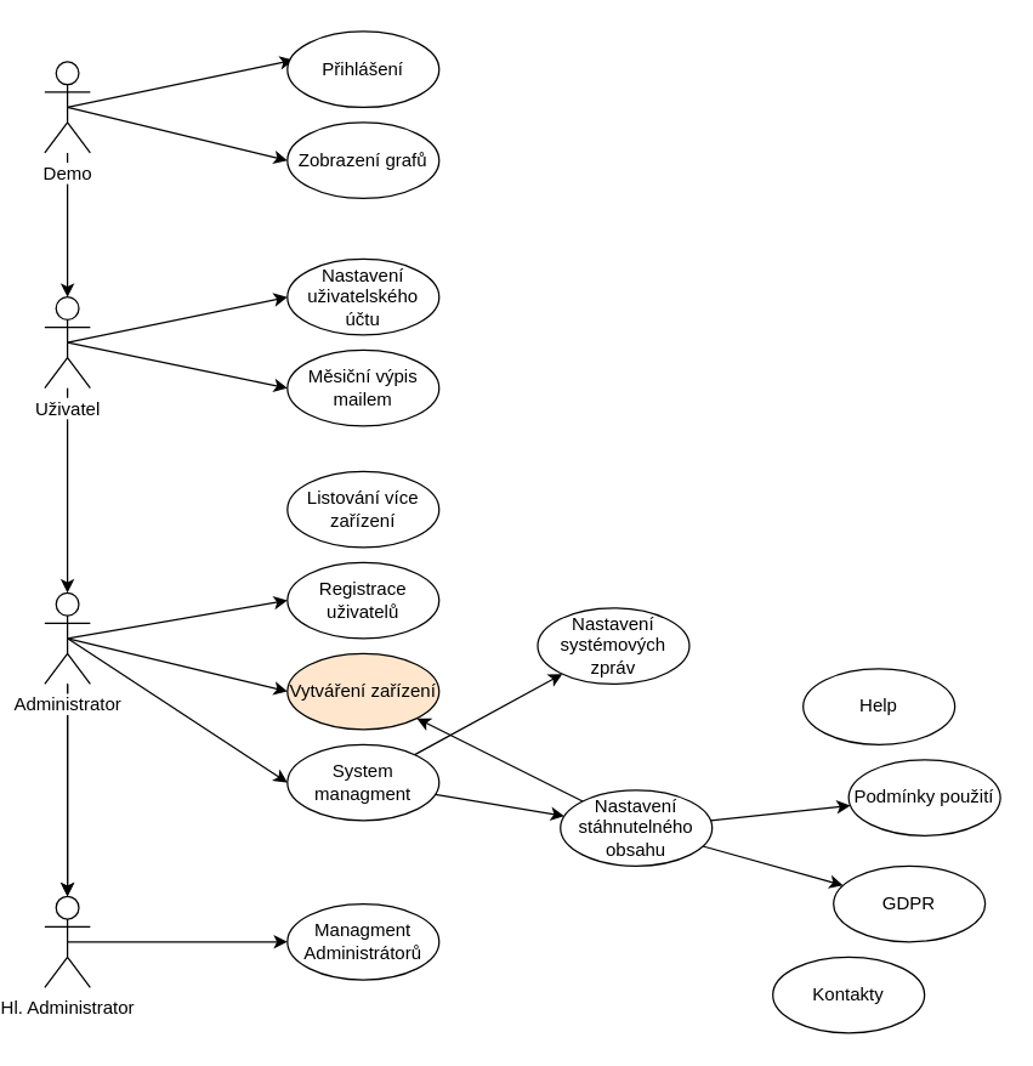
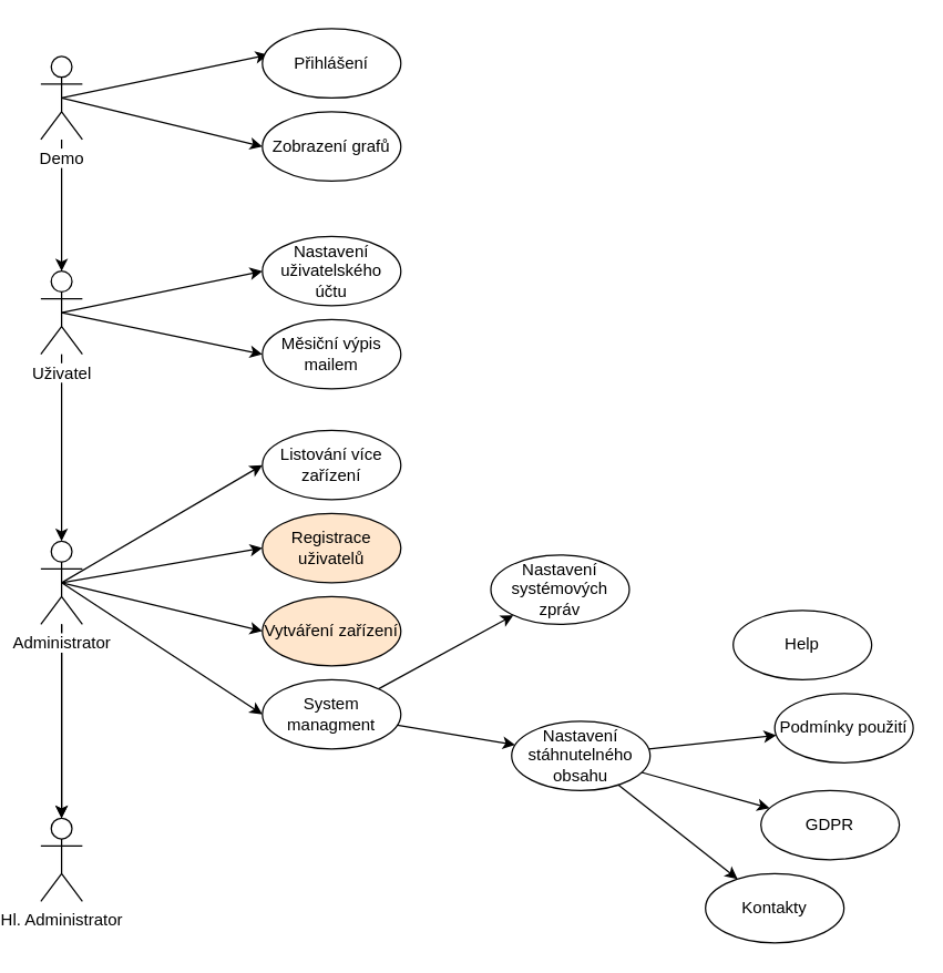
  <mxCell id="0" />
  <mxCell id="1" parent="0" />
  <mxCell id="2" value="" style="edgeStyle=orthogonalEdgeStyle;rounded=0;orthogonalLoop=1;jettySize=auto;html=1;" parent="1" source="5" target="9" edge="1"><mxGeometry relative="1" as="geometry" /></mxCell>
  <mxCell id="3" style="edgeStyle=none;rounded=0;orthogonalLoop=1;jettySize=auto;html=1;exitX=0.5;exitY=0.5;exitDx=0;exitDy=0;exitPerimeter=0;entryX=0;entryY=0.5;entryDx=0;entryDy=0;" edge="1" parent="1" source="5" target="20"><mxGeometry relative="1" as="geometry" /></mxCell>
  <mxCell id="4" style="edgeStyle=none;rounded=0;orthogonalLoop=1;jettySize=auto;html=1;exitX=0.5;exitY=0.5;exitDx=0;exitDy=0;exitPerimeter=0;entryX=0.04;entryY=0.376;entryDx=0;entryDy=0;entryPerimeter=0;" edge="1" parent="1" source="5" target="19"><mxGeometry relative="1" as="geometry" /></mxCell>
  <mxCell id="5" value="Demo" style="shape=umlActor;verticalLabelPosition=bottom;labelBackgroundColor=#ffffff;verticalAlign=top;html=1;outlineConnect=0;" parent="1" vertex="1"><mxGeometry x="20" y="40" width="30" height="60" as="geometry" /></mxCell>
  <mxCell id="6" value="" style="edgeStyle=orthogonalEdgeStyle;rounded=0;orthogonalLoop=1;jettySize=auto;html=1;" parent="1" source="9" target="16" edge="1"><mxGeometry relative="1" as="geometry" /></mxCell>
  <mxCell id="7" style="edgeStyle=none;rounded=0;orthogonalLoop=1;jettySize=auto;html=1;exitX=0.5;exitY=0.5;exitDx=0;exitDy=0;exitPerimeter=0;entryX=0;entryY=0.5;entryDx=0;entryDy=0;" edge="1" parent="1" source="9" target="22"><mxGeometry relative="1" as="geometry" /></mxCell>
  <mxCell id="8" style="edgeStyle=none;rounded=0;orthogonalLoop=1;jettySize=auto;html=1;exitX=0.5;exitY=0.5;exitDx=0;exitDy=0;exitPerimeter=0;entryX=0;entryY=0.5;entryDx=0;entryDy=0;" edge="1" parent="1" source="9" target="21"><mxGeometry relative="1" as="geometry" /></mxCell>
  <mxCell id="9" value="Uživatel" style="shape=umlActor;verticalLabelPosition=bottom;labelBackgroundColor=#ffffff;verticalAlign=top;html=1;outlineConnect=0;" parent="1" vertex="1"><mxGeometry x="20" y="195" width="30" height="60" as="geometry" /></mxCell>
  <mxCell id="10" value="" style="edgeStyle=orthogonalEdgeStyle;rounded=0;orthogonalLoop=1;jettySize=auto;html=1;" parent="1" source="16" target="18" edge="1"><mxGeometry relative="1" as="geometry" /></mxCell>
  <mxCell id="11" value="" style="edgeStyle=orthogonalEdgeStyle;rounded=0;orthogonalLoop=1;jettySize=auto;html=1;" parent="1" source="16" target="18" edge="1"><mxGeometry relative="1" as="geometry" /></mxCell>
  <mxCell id="12" style="rounded=0;orthogonalLoop=1;jettySize=auto;html=1;exitX=0.5;exitY=0.5;exitDx=0;exitDy=0;exitPerimeter=0;entryX=0;entryY=0.5;entryDx=0;entryDy=0;" edge="1" parent="1" source="16" target="28"><mxGeometry relative="1" as="geometry"><mxPoint x="100" y="490" as="targetPoint" /></mxGeometry></mxCell>
  <mxCell id="13" style="edgeStyle=none;rounded=0;orthogonalLoop=1;jettySize=auto;html=1;exitX=0.5;exitY=0.5;exitDx=0;exitDy=0;exitPerimeter=0;entryX=0;entryY=0.5;entryDx=0;entryDy=0;" edge="1" parent="1" source="16" target="25"><mxGeometry relative="1" as="geometry" /></mxCell>
  <mxCell id="14" style="edgeStyle=none;rounded=0;orthogonalLoop=1;jettySize=auto;html=1;exitX=0.5;exitY=0.5;exitDx=0;exitDy=0;exitPerimeter=0;entryX=0;entryY=0.5;entryDx=0;entryDy=0;" edge="1" parent="1" source="16" target="24"><mxGeometry relative="1" as="geometry" /></mxCell>
+ <mxCell id="15" style="edgeStyle=none;rounded=0;orthogonalLoop=1;jettySize=auto;html=1;exitX=0.5;exitY=0.5;exitDx=0;exitDy=0;exitPerimeter=0;entryX=0;entryY=0.5;entryDx=0;entryDy=0;" edge="1" parent="1" source="16" target="23"><mxGeometry relative="1" as="geometry" /></mxCell>
  <mxCell id="16" value="Administrator" style="shape=umlActor;verticalLabelPosition=bottom;labelBackgroundColor=#ffffff;verticalAlign=top;html=1;outlineConnect=0;" parent="1" vertex="1"><mxGeometry x="20" y="390" width="30" height="60" as="geometry" /></mxCell>
- <mxCell id="17" style="edgeStyle=orthogonalEdgeStyle;rounded=0;orthogonalLoop=1;jettySize=auto;html=1;exitX=0.5;exitY=0.5;exitDx=0;exitDy=0;exitPerimeter=0;entryX=0;entryY=0.5;entryDx=0;entryDy=0;" edge="1" parent="1" source="18" target="38"><mxGeometry relative="1" as="geometry" /></mxCell>
  <mxCell id="18" value="Hl. Administrator" style="shape=umlActor;verticalLabelPosition=bottom;labelBackgroundColor=#ffffff;verticalAlign=top;html=1;outlineConnect=0;" parent="1" vertex="1"><mxGeometry x="20" y="590" width="30" height="60" as="geometry" /></mxCell>
  <mxCell id="19" value="Přihlášení" style="ellipse;whiteSpace=wrap;html=1;" parent="1" vertex="1"><mxGeometry x="180" y="20" width="100" height="50" as="geometry" /></mxCell>
  <mxCell id="20" value="Zobrazení grafů" style="ellipse;whiteSpace=wrap;html=1;" parent="1" vertex="1"><mxGeometry x="180" y="80" width="100" height="50" as="geometry" /></mxCell>
  <mxCell id="21" value="Nastavení uživatelského účtu" style="ellipse;whiteSpace=wrap;html=1;" vertex="1" parent="1"><mxGeometry x="180" y="170" width="100" height="50" as="geometry" /></mxCell>
  <mxCell id="22" value="Měsiční výpis mailem" style="ellipse;whiteSpace=wrap;html=1;" vertex="1" parent="1"><mxGeometry x="180" y="230" width="100" height="50" as="geometry" /></mxCell>
  <mxCell id="23" value="Listování více zařízení" style="ellipse;whiteSpace=wrap;html=1;" vertex="1" parent="1"><mxGeometry x="180" y="310" width="100" height="50" as="geometry" /></mxCell>
- <mxCell id="24" value="Registrace uživatelů" style="ellipse;whiteSpace=wrap;html=1;" vertex="1" parent="1"><mxGeometry x="180" y="370" width="100" height="50" as="geometry" /></mxCell>
+ <mxCell id="24" value="Registrace uživatelů" style="ellipse;whiteSpace=wrap;html=1;fillColor=#ffe6cc;" vertex="1" parent="1"><mxGeometry x="180" y="370" width="100" height="50" as="geometry" /></mxCell>
  <mxCell id="25" value="Vytváření zařízení" style="ellipse;whiteSpace=wrap;html=1;fillColor=#ffe6cc;" vertex="1" parent="1"><mxGeometry x="180" y="430" width="100" height="50" as="geometry" /></mxCell>
  <mxCell id="26" value="" style="edgeStyle=none;rounded=0;orthogonalLoop=1;jettySize=auto;html=1;" edge="1" parent="1" source="28" target="37"><mxGeometry relative="1" as="geometry" /></mxCell>
  <mxCell id="27" value="" style="edgeStyle=none;rounded=0;orthogonalLoop=1;jettySize=auto;html=1;" edge="1" parent="1" source="28" target="32"><mxGeometry relative="1" as="geometry" /></mxCell>
  <mxCell id="28" value="System managment" style="ellipse;whiteSpace=wrap;html=1;" vertex="1" parent="1"><mxGeometry x="180" y="490" width="100" height="50" as="geometry" /></mxCell>
  <mxCell id="29" value="" style="edgeStyle=none;rounded=0;orthogonalLoop=1;jettySize=auto;html=1;" edge="1" parent="1" source="32" target="36"><mxGeometry relative="1" as="geometry" /></mxCell>
- <mxCell id="30" value="" style="edgeStyle=none;rounded=0;orthogonalLoop=1;jettySize=auto;html=1;" edge="1" parent="1" source="32" target="25"><mxGeometry relative="1" as="geometry" /></mxCell>
+ <mxCell id="30" value="" style="edgeStyle=none;rounded=0;orthogonalLoop=1;jettySize=auto;html=1;" edge="1" parent="1" source="32" target="34"><mxGeometry relative="1" as="geometry" /></mxCell>
  <mxCell id="31" value="" style="edgeStyle=none;rounded=0;orthogonalLoop=1;jettySize=auto;html=1;" edge="1" parent="1" source="32" target="33"><mxGeometry relative="1" as="geometry" /></mxCell>
  <mxCell id="32" value="Nastavení stáhnutelného obsahu" style="ellipse;whiteSpace=wrap;html=1;" vertex="1" parent="1"><mxGeometry x="360" y="520" width="100" height="50" as="geometry" /></mxCell>
  <mxCell id="33" value="Podmínky použití" style="ellipse;whiteSpace=wrap;html=1;" vertex="1" parent="1"><mxGeometry x="550" y="500" width="100" height="50" as="geometry" /></mxCell>
  <mxCell id="34" value="Kontakty" style="ellipse;whiteSpace=wrap;html=1;" vertex="1" parent="1"><mxGeometry x="500" y="630" width="100" height="50" as="geometry" /></mxCell>
  <mxCell id="35" value="Help" style="ellipse;whiteSpace=wrap;html=1;" vertex="1" parent="1"><mxGeometry x="520" y="440" width="100" height="50" as="geometry" /></mxCell>
  <mxCell id="36" value="GDPR" style="ellipse;whiteSpace=wrap;html=1;" vertex="1" parent="1"><mxGeometry x="540" y="570" width="100" height="50" as="geometry" /></mxCell>
  <mxCell id="37" value="Nastavení systémových zpráv" style="ellipse;whiteSpace=wrap;html=1;" vertex="1" parent="1"><mxGeometry x="345" y="400" width="100" height="50" as="geometry" /></mxCell>
- <mxCell id="38" value="Managment Administrátorů" style="ellipse;whiteSpace=wrap;html=1;" vertex="1" parent="1"><mxGeometry x="180" y="595" width="100" height="50" as="geometry" /></mxCell>
